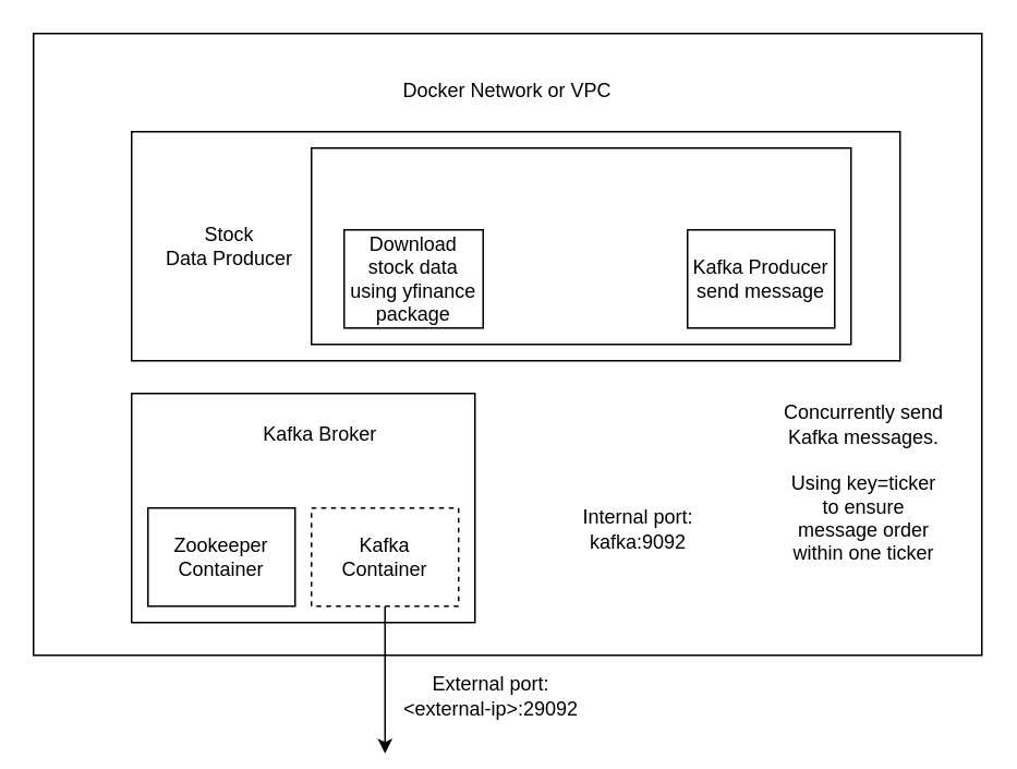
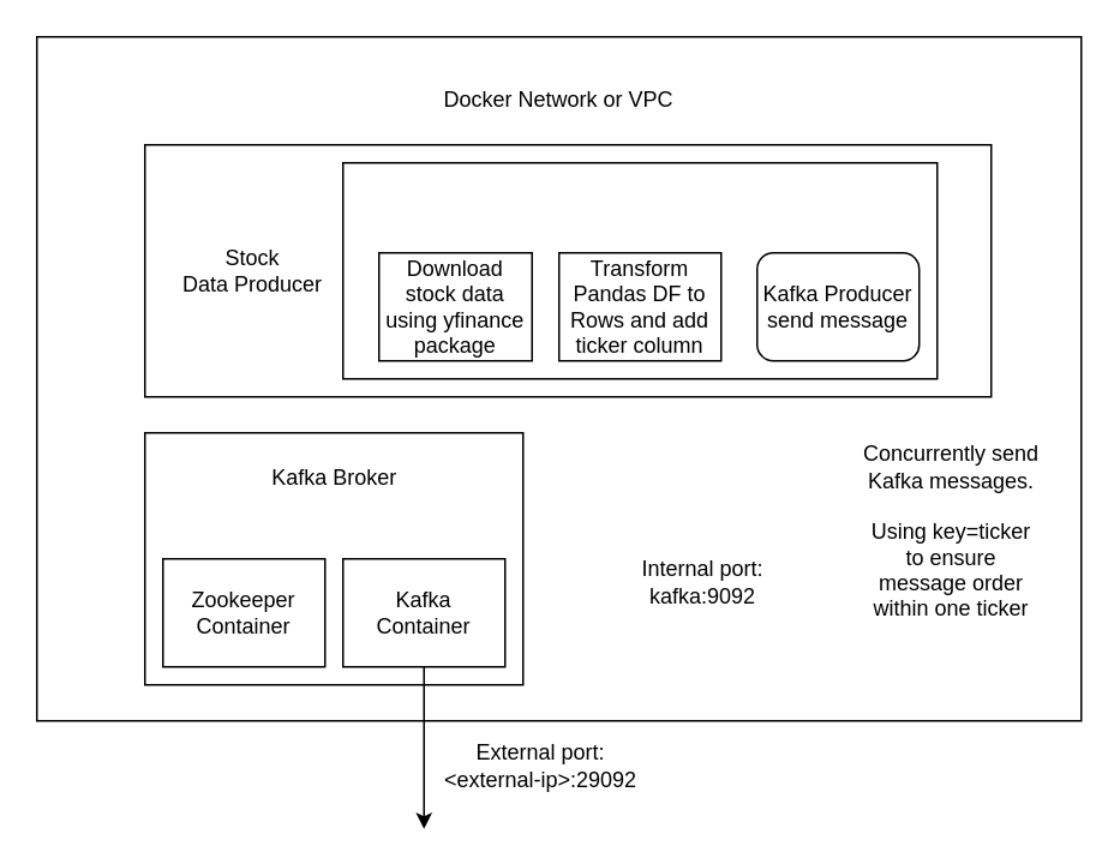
  <mxCell id="0" />
  <mxCell id="1" parent="0" />
  <mxCell id="2" value="" style="rounded=0;whiteSpace=wrap;html=1;" vertex="1" parent="1"><mxGeometry x="20" y="20" width="580" height="380" as="geometry" /></mxCell>
  <mxCell id="3" value="Docker Network or VPC" style="text;html=1;strokeColor=none;fillColor=none;align=center;verticalAlign=middle;whiteSpace=wrap;rounded=0;" vertex="1" parent="1"><mxGeometry x="240" y="40" width="140" height="30" as="geometry" /></mxCell>
  <mxCell id="4" value="" style="rounded=0;whiteSpace=wrap;html=1;" vertex="1" parent="1"><mxGeometry x="80" y="80" width="470" height="140" as="geometry" /></mxCell>
  <mxCell id="5" value="Stock Data&amp;nbsp;Producer" style="text;html=1;strokeColor=none;fillColor=none;align=center;verticalAlign=middle;whiteSpace=wrap;rounded=0;" vertex="1" parent="1"><mxGeometry x="110" y="135" width="60" height="30" as="geometry" /></mxCell>
  <mxCell id="6" value="" style="rounded=0;whiteSpace=wrap;html=1;" vertex="1" parent="1"><mxGeometry x="190" y="90" width="330" height="120" as="geometry" /></mxCell>
  <mxCell id="7" value="Concurrently send Kafka messages.&lt;br&gt;&lt;br&gt;Using key=ticker to ensure message order within one ticker" style="text;html=1;strokeColor=none;fillColor=none;align=center;verticalAlign=middle;whiteSpace=wrap;rounded=0;" vertex="1" parent="1"><mxGeometry x="477.5" y="240" width="100" height="110" as="geometry" /></mxCell>
  <mxCell id="8" value="" style="group" vertex="1" connectable="0" parent="1"><mxGeometry x="80" y="240" width="210" height="140" as="geometry" /></mxCell>
  <mxCell id="9" value="" style="rounded=0;whiteSpace=wrap;html=1;" vertex="1" parent="8"><mxGeometry width="210" height="140" as="geometry" /></mxCell>
- <mxCell id="10" value="Kafka Broker" style="text;html=1;strokeColor=none;fillColor=none;align=center;verticalAlign=middle;whiteSpace=wrap;rounded=0;" vertex="1" parent="8"><mxGeometry x="67.5" y="10" width="95" height="30" as="geometry" /></mxCell>
+ <mxCell id="10" value="Kafka Broker" style="text;html=1;strokeColor=none;fillColor=none;align=center;verticalAlign=middle;whiteSpace=wrap;rounded=0;" vertex="1" parent="8"><mxGeometry x="57.5" y="10" width="95" height="30" as="geometry" /></mxCell>
  <mxCell id="11" value="Zookeeper Container" style="rounded=0;whiteSpace=wrap;html=1;" vertex="1" parent="8"><mxGeometry x="10" y="70" width="90" height="60" as="geometry" /></mxCell>
  <mxCell id="12" style="edgeStyle=orthogonalEdgeStyle;rounded=0;orthogonalLoop=1;jettySize=auto;html=1;exitX=0.5;exitY=1;exitDx=0;exitDy=0;" edge="1" parent="8" source="13"><mxGeometry relative="1" as="geometry"><mxPoint x="155" y="220" as="targetPoint" /></mxGeometry></mxCell>
- <mxCell id="13" value="Kafka&lt;br&gt;Container" style="rounded=0;whiteSpace=wrap;html=1;dashed=1;" vertex="1" parent="8"><mxGeometry x="110" y="70" width="90" height="60" as="geometry" /></mxCell>
+ <mxCell id="13" value="Kafka&lt;br&gt;Container" style="rounded=0;whiteSpace=wrap;html=1;" vertex="1" parent="8"><mxGeometry x="110" y="70" width="90" height="60" as="geometry" /></mxCell>
  <mxCell id="14" value="Download stock data using yfinance package" style="rounded=0;whiteSpace=wrap;html=1;" vertex="1" parent="1"><mxGeometry x="210" y="140" width="85" height="60" as="geometry" /></mxCell>
- <mxCell id="16" value="Kafka Producer send message" style="rounded=0;whiteSpace=wrap;html=1;" vertex="1" parent="1"><mxGeometry x="420" y="140" width="90" height="60" as="geometry" /></mxCell>
+ <mxCell id="15" value="Transform Pandas DF to Rows and add ticker column" style="rounded=0;whiteSpace=wrap;html=1;" vertex="1" parent="1"><mxGeometry x="310" y="140" width="90" height="60" as="geometry" /></mxCell>
+ <mxCell id="16" value="Kafka Producer send message" style="whiteSpace=wrap;html=1;rounded=1;" vertex="1" parent="1"><mxGeometry x="420" y="140" width="90" height="60" as="geometry" /></mxCell>
  <mxCell id="17" value="Internal port: kafka:9092" style="text;html=1;strokeColor=none;fillColor=none;align=center;verticalAlign=middle;whiteSpace=wrap;rounded=0;" vertex="1" parent="1"><mxGeometry x="350" y="308" width="80" height="30" as="geometry" /></mxCell>
  <mxCell id="18" value="External port:&lt;br&gt;&amp;lt;external-ip&amp;gt;:29092" style="text;html=1;strokeColor=none;fillColor=none;align=center;verticalAlign=middle;whiteSpace=wrap;rounded=0;" vertex="1" parent="1"><mxGeometry x="240" y="410" width="120" height="30" as="geometry" /></mxCell>
